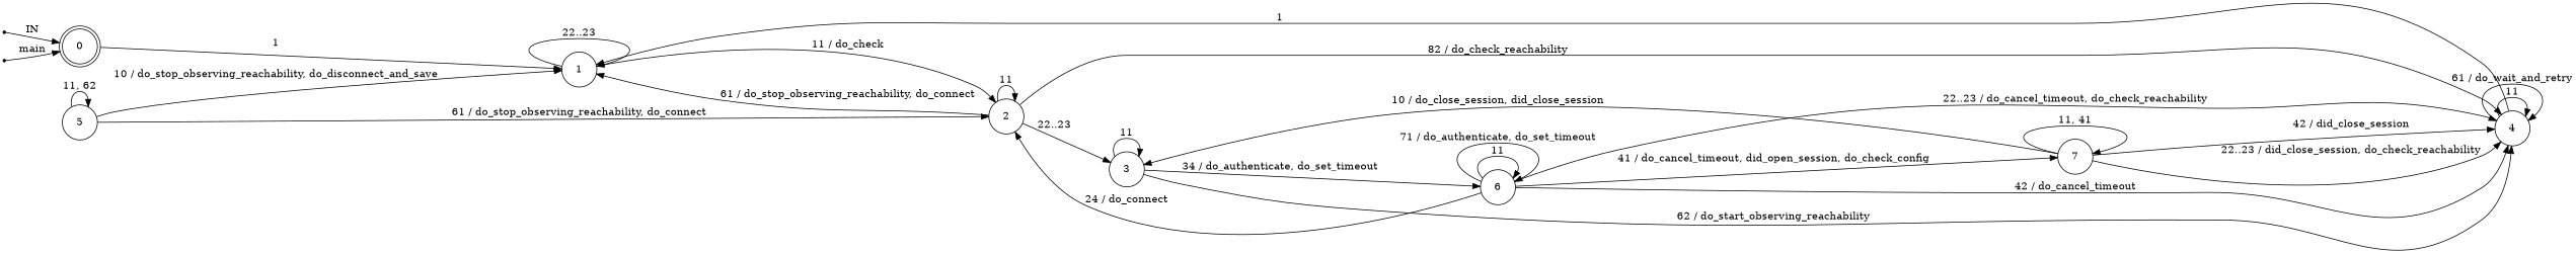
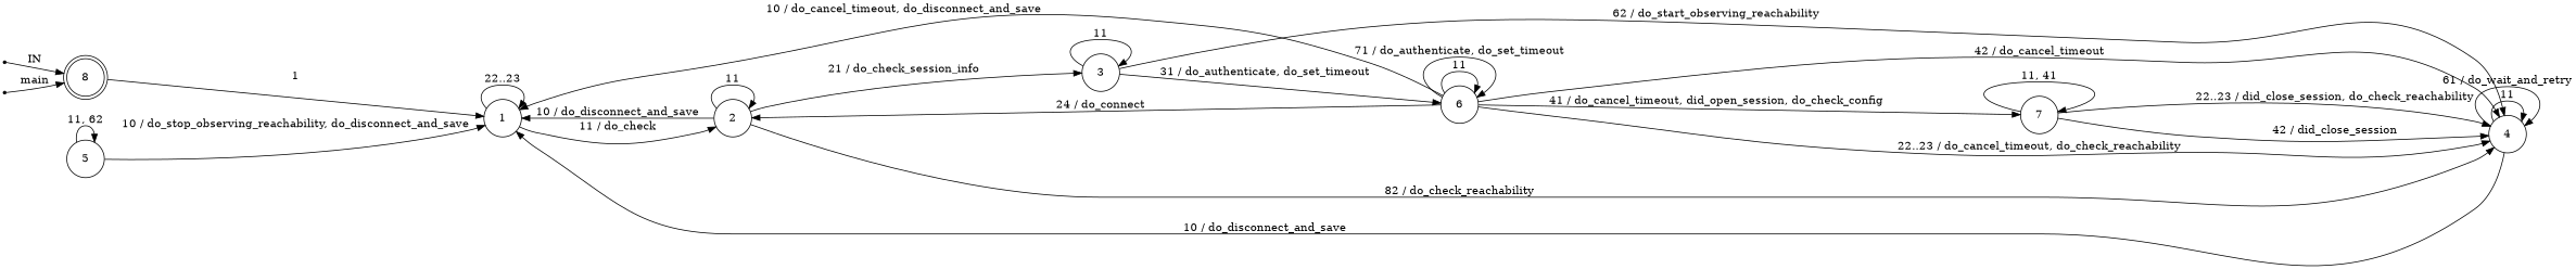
  digraph {
    rankdir=LR
    node [shape=circle fixedsize=true]
    ENTRY [shape=point fixedsize=""]
-   8 [height=0.65 shape=doublecircle label=0]
+   8 [height=0.65 shape=doublecircle]
    1 [height=0.65]
    en_8 [shape=point fixedsize=""]
    2 [height=0.65]
    3 [height=0.65]
    4 [height=0.65]
    6 [height=0.65]
    7 [height=0.65]
    5 [height=0.65]
    ENTRY -> 8 [label=IN]
    8 -> 1 [label=1]
    1 -> 1 [label="22..23"]
    1 -> 2 [label="11 / do_check"]
    en_8 -> 8 [label=main]
-   2 -> 1 [label="61 / do_stop_observing_reachability, do_connect"]
+   2 -> 1 [label="10 / do_disconnect_and_save"]
    2 -> 2 [label=11]
-   2 -> 3 [label="22..23"]
+   2 -> 3 [label="21 / do_check_session_info"]
    2 -> 4 [label="82 / do_check_reachability"]
    3 -> 3 [label=11]
    3 -> 4 [label="62 / do_start_observing_reachability"]
-   3 -> 6 [label="34 / do_authenticate, do_set_timeout"]
-   4 -> 1 [label=1]
+   3 -> 6 [label="31 / do_authenticate, do_set_timeout"]
+   4 -> 1 [label="10 / do_disconnect_and_save"]
    4 -> 4 [label=11]
    4 -> 4 [label="61 / do_wait_and_retry"]
+   6 -> 1 [label="10 / do_cancel_timeout, do_disconnect_and_save"]
    6 -> 2 [label="24 / do_connect"]
    6 -> 4 [label="22..23 / do_cancel_timeout, do_check_reachability"]
    6 -> 4 [label="42 / do_cancel_timeout"]
    6 -> 6 [label=11]
    6 -> 6 [label="71 / do_authenticate, do_set_timeout"]
    6 -> 7 [label="41 / do_cancel_timeout, did_open_session, do_check_config"]
-   7 -> 3 [label="10 / do_close_session, did_close_session"]
    7 -> 4 [label="22..23 / did_close_session, do_check_reachability"]
    7 -> 4 [label="42 / did_close_session"]
    7 -> 7 [label="11, 41"]
    5 -> 1 [label="10 / do_stop_observing_reachability, do_disconnect_and_save"]
-   5 -> 2 [label="61 / do_stop_observing_reachability, do_connect"]
    5 -> 5 [label="11, 62"]
  }
